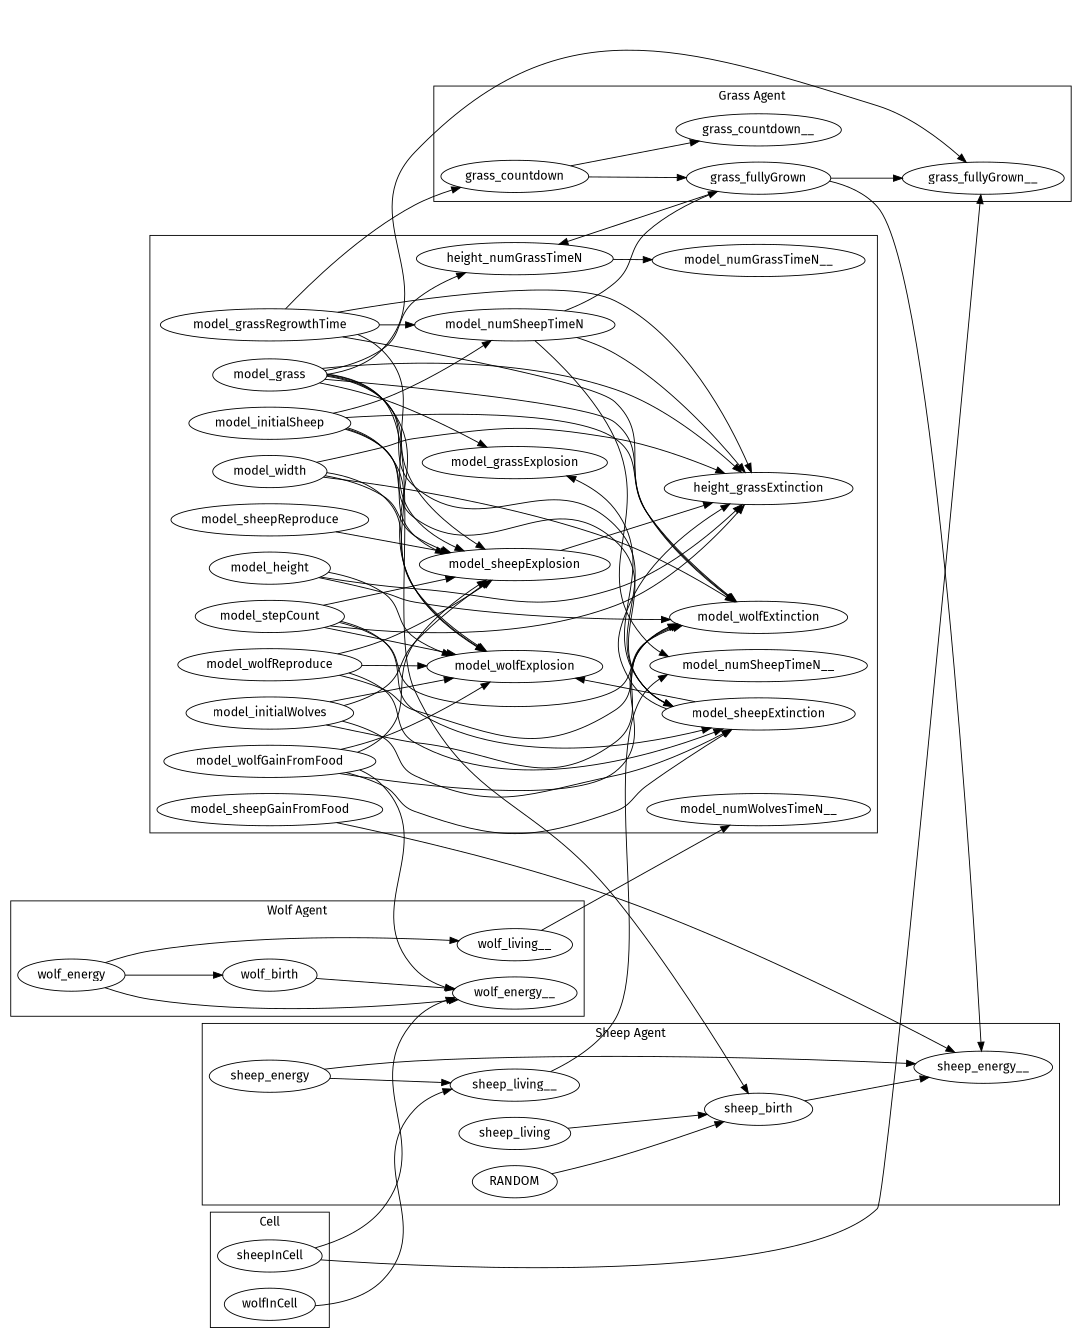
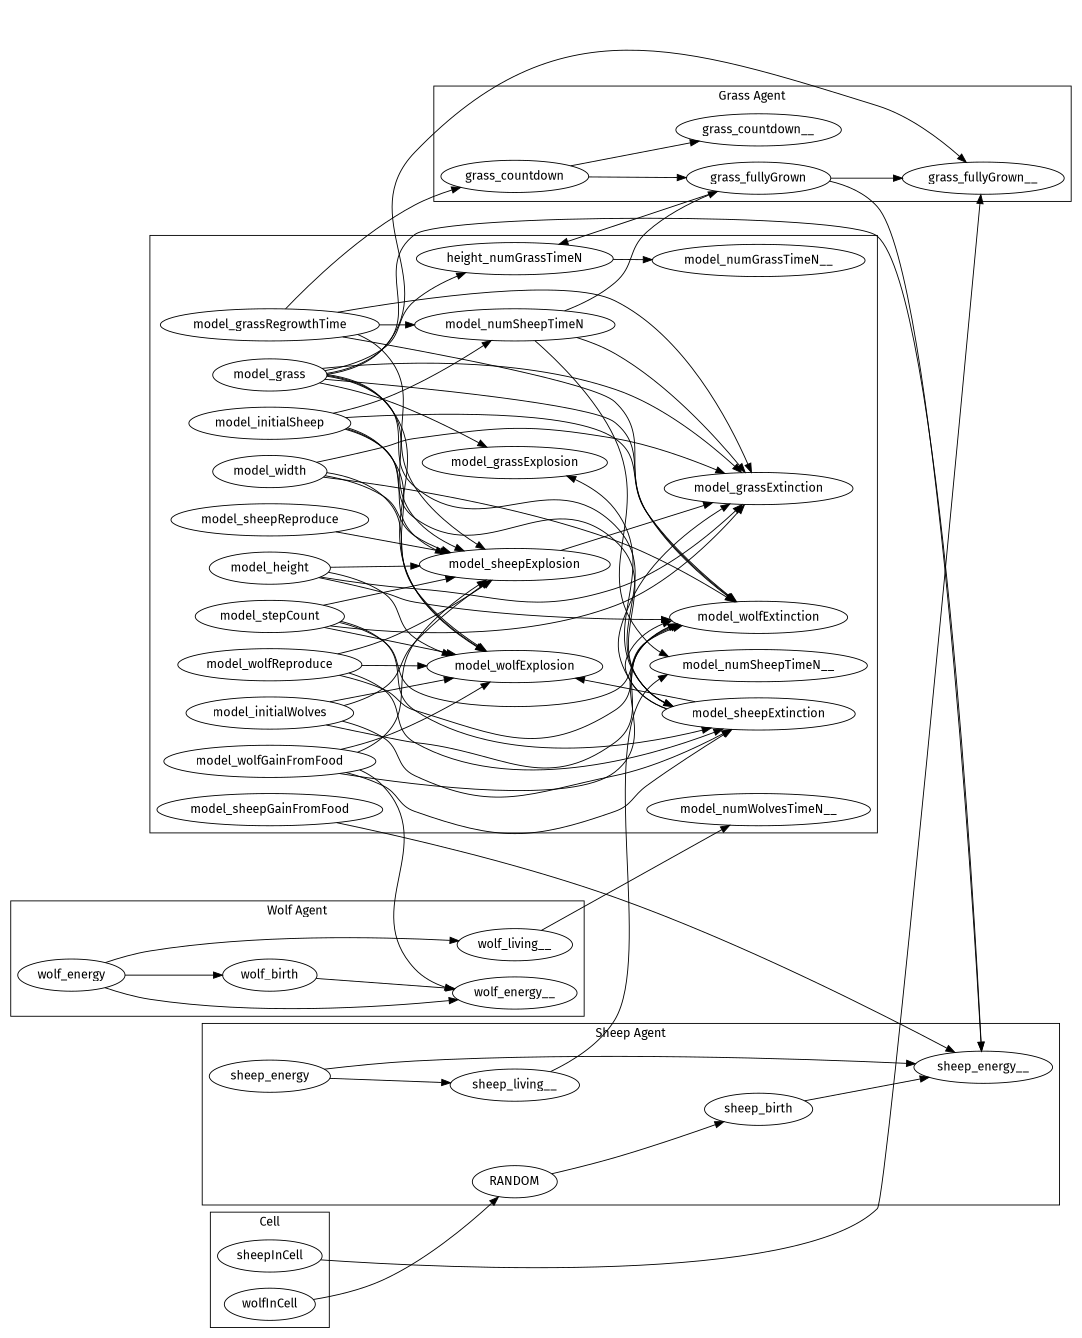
  digraph {
    fontname="Fira Sans"
    newrank=true
    rankdir=LR
    node [fontname="Fira Sans"]
    edge [fontname="Fira Sans"]
    model_sheepExplosion
    model_wolfExplosion
    model_grassExplosion
    model_sheepExtinction
    model_wolfExtinction
-   model_grassExtinction [label=height_grassExtinction]
+   model_grassExtinction
    model_numSheepTimeN
    n8 [label=height_numGrassTimeN]
    model_numSheepTimeN__
    model_numWolvesTimeN__
    model_numGrassTimeN__
    model_sheepGainFromFood
    model_wolfGainFromFood
    sheepInCell
    wolfInCell
    model_height
    model_width
    model_initialSheep
    model_initialWolves
    model_sheepReproduce
    model_wolfReproduce
    model_grass
    model_grassRegrowthTime
    model_stepCount
    grass_fullyGrown
    grass_fullyGrown__
    grass_countdown
    grass_countdown__
    sheep_energy__
    sheep_living__
    sheep_energy
-   sheep_living
    sheep_birth
    RANDOM
    wolf_energy__
    wolf_energy
    wolf_living__
    wolf_birth
    subgraph sub_1 {
      rank=same
      model_sheepExplosion
      model_wolfExplosion
      model_grassExplosion
    }
    subgraph sub_2 {
      rank=same
      model_sheepExtinction
      model_wolfExtinction
      model_grassExtinction
    }
    subgraph sub_3 {
      rank=same
      model_numSheepTimeN
      n8
    }
    subgraph sub_4 {
      rank=same
      model_numSheepTimeN__
      model_numWolvesTimeN__
      model_numGrassTimeN__
    }
    subgraph sub_5 {
      rank=same
      model_sheepGainFromFood
      model_wolfGainFromFood
    }
    subgraph cluster_6 {
      label=Cell
      subgraph sub_7 {
        label=Cell
        rank=same
        sheepInCell
        wolfInCell
      }
    }
    subgraph cluster_8 {
      model_sheepExplosion
      model_wolfExplosion
      model_grassExplosion
      model_sheepExtinction
      model_wolfExtinction
      model_grassExtinction
      model_numSheepTimeN
      n8
      model_numSheepTimeN__
      model_numWolvesTimeN__
      model_numGrassTimeN__
      model_sheepGainFromFood
      model_wolfGainFromFood
      model_height
      model_width
      model_initialSheep
      model_initialWolves
      model_sheepReproduce
      model_wolfReproduce
      model_grass
      model_grassRegrowthTime
      model_stepCount
    }
    subgraph cluster_9 {
      label="Grass Agent"
      grass_fullyGrown
      grass_fullyGrown__
      grass_countdown
      grass_countdown__
    }
    subgraph cluster_10 {
      label="Sheep Agent"
      sheep_energy__
      sheep_living__
      sheep_energy
-     sheep_living
      sheep_birth
      RANDOM
    }
    subgraph cluster_11 {
      label="Wolf Agent"
      wolf_energy__
      wolf_energy
      wolf_living__
      wolf_birth
    }
    model_sheepExplosion -> model_grassExtinction
    model_sheepExtinction -> model_wolfExplosion
    model_sheepExtinction -> model_grassExplosion
+   model_sheepExtinction -> model_wolfExtinction
    model_sheepExtinction -> model_grassExtinction
    model_numSheepTimeN -> model_grassExtinction
    model_numSheepTimeN -> model_numSheepTimeN__
    model_numSheepTimeN -> grass_fullyGrown
    n8 -> model_numGrassTimeN__
    model_sheepGainFromFood -> sheep_energy__
    model_wolfGainFromFood -> model_sheepExplosion
    model_wolfGainFromFood -> model_wolfExplosion
    model_wolfGainFromFood -> model_sheepExtinction
    model_wolfGainFromFood -> model_wolfExtinction
    model_wolfGainFromFood -> wolf_energy__
    sheepInCell -> grass_fullyGrown__
-   sheepInCell -> wolf_energy__
-   wolfInCell -> sheep_living__
+   wolfInCell -> RANDOM
+   model_height -> model_sheepExplosion
    model_height -> model_wolfExplosion
    model_height -> model_wolfExtinction
    model_height -> model_grassExtinction
    model_width -> model_sheepExplosion
    model_width -> model_wolfExplosion
    model_width -> model_wolfExtinction
    model_width -> model_grassExtinction
    model_initialSheep -> model_sheepExplosion
    model_initialSheep -> model_wolfExplosion
    model_initialSheep -> model_sheepExtinction
    model_initialSheep -> model_wolfExtinction
    model_initialSheep -> model_numSheepTimeN
    model_initialWolves -> model_sheepExplosion
    model_initialWolves -> model_wolfExplosion
    model_initialWolves -> model_sheepExtinction
    model_initialWolves -> model_wolfExtinction
    model_sheepReproduce -> model_sheepExplosion
    model_wolfReproduce -> model_sheepExplosion
    model_wolfReproduce -> model_wolfExplosion
    model_wolfReproduce -> model_sheepExtinction
    model_wolfReproduce -> model_wolfExtinction
    model_grass -> model_sheepExplosion
    model_grass -> model_wolfExplosion
    model_grass -> model_grassExplosion
    model_grass -> model_sheepExtinction
    model_grass -> model_wolfExtinction
    model_grass -> model_grassExtinction
    model_grass -> n8
    model_grass -> grass_fullyGrown__
-   model_grass -> sheep_birth
+   model_grass -> sheep_energy__
    model_grassRegrowthTime -> model_sheepExplosion
    model_grassRegrowthTime -> model_wolfExtinction
    model_grassRegrowthTime -> model_grassExtinction
    model_grassRegrowthTime -> model_numSheepTimeN
    model_grassRegrowthTime -> grass_countdown
    model_stepCount -> model_sheepExplosion
    model_stepCount -> model_wolfExplosion
    model_stepCount -> model_sheepExtinction
    model_stepCount -> model_wolfExtinction
    model_stepCount -> model_grassExtinction
    grass_fullyGrown -> n8
    grass_fullyGrown -> grass_fullyGrown__
    grass_fullyGrown -> sheep_energy__
    grass_countdown -> grass_fullyGrown
    grass_countdown -> grass_countdown__
    sheep_living__ -> model_numSheepTimeN__
    sheep_energy -> sheep_energy__
    sheep_energy -> sheep_living__
-   sheep_living -> sheep_birth
    sheep_birth -> sheep_energy__
    RANDOM -> sheep_birth
    wolf_energy -> wolf_energy__
    wolf_energy -> wolf_living__
    wolf_energy -> wolf_birth
    wolf_living__ -> model_numWolvesTimeN__
    wolf_birth -> wolf_energy__
  }
